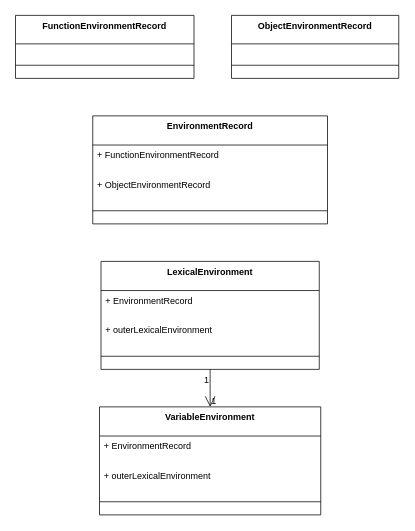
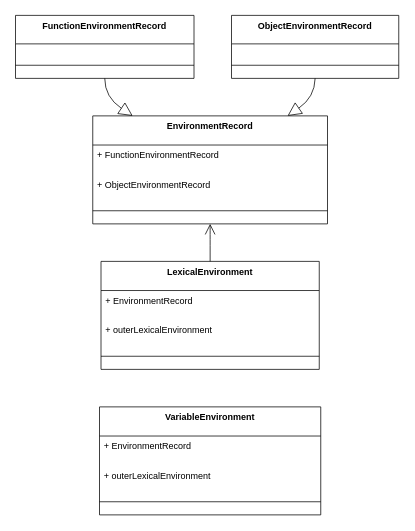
  <mxCell id="0" />
  <mxCell id="1" parent="0" />
  <mxCell id="2" value="LexicalEnvironment" style="swimlane;fontStyle=1;align=center;verticalAlign=top;childLayout=stackLayout;horizontal=1;startSize=38.857;horizontalStack=0;resizeParent=1;resizeParentMax=0;resizeLast=0;collapsible=0;marginBottom=0;" vertex="1" parent="1"><mxGeometry x="134" y="348" width="291" height="144" as="geometry" /></mxCell>
  <mxCell id="3" value="+ EnvironmentRecord" style="text;strokeColor=none;fillColor=none;align=left;verticalAlign=top;spacingLeft=4;spacingRight=4;overflow=hidden;rotatable=0;points=[[0,0.5],[1,0.5]];portConstraint=eastwest;" vertex="1" parent="2"><mxGeometry y="39" width="291" height="39" as="geometry" /></mxCell>
  <mxCell id="4" value="+ outerLexicalEnvironment" style="text;strokeColor=none;fillColor=none;align=left;verticalAlign=top;spacingLeft=4;spacingRight=4;overflow=hidden;rotatable=0;points=[[0,0.5],[1,0.5]];portConstraint=eastwest;" vertex="1" parent="2"><mxGeometry y="78" width="291" height="39" as="geometry" /></mxCell>
  <mxCell id="5" style="line;strokeWidth=1;fillColor=none;align=left;verticalAlign=middle;spacingTop=-1;spacingLeft=3;spacingRight=3;rotatable=0;labelPosition=right;points=[];portConstraint=eastwest;strokeColor=inherit;" vertex="1" parent="2"><mxGeometry y="117" width="291" height="19" as="geometry" /></mxCell>
  <mxCell id="6" value="VariableEnvironment" style="swimlane;fontStyle=1;align=center;verticalAlign=top;childLayout=stackLayout;horizontal=1;startSize=38.857;horizontalStack=0;resizeParent=1;resizeParentMax=0;resizeLast=0;collapsible=0;marginBottom=0;" vertex="1" parent="1"><mxGeometry x="132" y="542" width="295" height="144" as="geometry" /></mxCell>
  <mxCell id="7" value="+ EnvironmentRecord" style="text;strokeColor=none;fillColor=none;align=left;verticalAlign=top;spacingLeft=4;spacingRight=4;overflow=hidden;rotatable=0;points=[[0,0.5],[1,0.5]];portConstraint=eastwest;" vertex="1" parent="6"><mxGeometry y="39" width="295" height="39" as="geometry" /></mxCell>
  <mxCell id="8" value="+ outerLexicalEnvironment" style="text;strokeColor=none;fillColor=none;align=left;verticalAlign=top;spacingLeft=4;spacingRight=4;overflow=hidden;rotatable=0;points=[[0,0.5],[1,0.5]];portConstraint=eastwest;" vertex="1" parent="6"><mxGeometry y="78" width="295" height="39" as="geometry" /></mxCell>
  <mxCell id="9" style="line;strokeWidth=1;fillColor=none;align=left;verticalAlign=middle;spacingTop=-1;spacingLeft=3;spacingRight=3;rotatable=0;labelPosition=right;points=[];portConstraint=eastwest;strokeColor=inherit;" vertex="1" parent="6"><mxGeometry y="117" width="295" height="19" as="geometry" /></mxCell>
  <mxCell id="10" value="EnvironmentRecord" style="swimlane;fontStyle=1;align=center;verticalAlign=top;childLayout=stackLayout;horizontal=1;startSize=38.857;horizontalStack=0;resizeParent=1;resizeParentMax=0;resizeLast=0;collapsible=0;marginBottom=0;" vertex="1" parent="1"><mxGeometry x="123" y="154" width="313" height="144" as="geometry" /></mxCell>
  <mxCell id="11" value="+ FunctionEnvironmentRecord" style="text;strokeColor=none;fillColor=none;align=left;verticalAlign=top;spacingLeft=4;spacingRight=4;overflow=hidden;rotatable=0;points=[[0,0.5],[1,0.5]];portConstraint=eastwest;" vertex="1" parent="10"><mxGeometry y="39" width="313" height="39" as="geometry" /></mxCell>
  <mxCell id="12" value="+ ObjectEnvironmentRecord" style="text;strokeColor=none;fillColor=none;align=left;verticalAlign=top;spacingLeft=4;spacingRight=4;overflow=hidden;rotatable=0;points=[[0,0.5],[1,0.5]];portConstraint=eastwest;" vertex="1" parent="10"><mxGeometry y="78" width="313" height="39" as="geometry" /></mxCell>
  <mxCell id="13" style="line;strokeWidth=1;fillColor=none;align=left;verticalAlign=middle;spacingTop=-1;spacingLeft=3;spacingRight=3;rotatable=0;labelPosition=right;points=[];portConstraint=eastwest;strokeColor=inherit;" vertex="1" parent="10"><mxGeometry y="117" width="313" height="19" as="geometry" /></mxCell>
  <mxCell id="14" value="FunctionEnvironmentRecord" style="swimlane;fontStyle=1;align=center;verticalAlign=top;childLayout=stackLayout;horizontal=1;startSize=38;horizontalStack=0;resizeParent=1;resizeParentMax=0;resizeLast=0;collapsible=0;marginBottom=0;" vertex="1" parent="1"><mxGeometry x="20" y="20" width="238" height="84" as="geometry" /></mxCell>
  <mxCell id="15" style="line;strokeWidth=1;fillColor=none;align=left;verticalAlign=middle;spacingTop=-1;spacingLeft=3;spacingRight=3;rotatable=0;labelPosition=right;points=[];portConstraint=eastwest;strokeColor=inherit;" vertex="1" parent="14"><mxGeometry y="57" width="238" height="19" as="geometry" /></mxCell>
  <mxCell id="16" value="ObjectEnvironmentRecord" style="swimlane;fontStyle=1;align=center;verticalAlign=top;childLayout=stackLayout;horizontal=1;startSize=38;horizontalStack=0;resizeParent=1;resizeParentMax=0;resizeLast=0;collapsible=0;marginBottom=0;" vertex="1" parent="1"><mxGeometry x="308" y="20" width="223" height="84" as="geometry" /></mxCell>
  <mxCell id="17" style="line;strokeWidth=1;fillColor=none;align=left;verticalAlign=middle;spacingTop=-1;spacingLeft=3;spacingRight=3;rotatable=0;labelPosition=right;points=[];portConstraint=eastwest;strokeColor=inherit;" vertex="1" parent="16"><mxGeometry y="57" width="223" height="19" as="geometry" /></mxCell>
- <mxCell id="18" value="" style="curved=1;startArrow=none;endArrow=open;endSize=12;exitX=0.5;exitY=1;entryX=0.5;entryY=0;" edge="1" parent="1" source="2" target="6"><mxGeometry relative="1" as="geometry"><Array as="points" /></mxGeometry></mxCell>
- <mxCell id="19" value="1" style="edgeLabel;resizable=0;labelBackgroundColor=none;fontSize=12;align=right;verticalAlign=top;" vertex="1" parent="18"><mxGeometry x="-1" relative="1" as="geometry" /></mxCell>
- <mxCell id="20" value="1" style="edgeLabel;resizable=0;labelBackgroundColor=none;fontSize=12;align=left;verticalAlign=bottom;" vertex="1" parent="18"><mxGeometry x="1" relative="1" as="geometry" /></mxCell>
+ <mxCell id="21" value="" style="curved=1;startArrow=open;startSize=12;endArrow=none;exitX=0.5;exitY=1;entryX=0.5;entryY=0;" edge="1" parent="1" source="10" target="2"><mxGeometry relative="1" as="geometry"><Array as="points" /></mxGeometry></mxCell>
+ <mxCell id="22" value="" style="curved=1;startArrow=none;endArrow=block;endSize=16;endFill=0;exitX=0.5;exitY=1;entryX=0.17;entryY=0;" edge="1" parent="1" source="14" target="10"><mxGeometry relative="1" as="geometry"><Array as="points"><mxPoint x="139" y="129" /></Array></mxGeometry></mxCell>
+ <mxCell id="23" value="" style="curved=1;startArrow=none;endArrow=block;endSize=16;endFill=0;exitX=0.5;exitY=1;entryX=0.83;entryY=0;" edge="1" parent="1" source="16" target="10"><mxGeometry relative="1" as="geometry"><Array as="points"><mxPoint x="419" y="129" /></Array></mxGeometry></mxCell>
